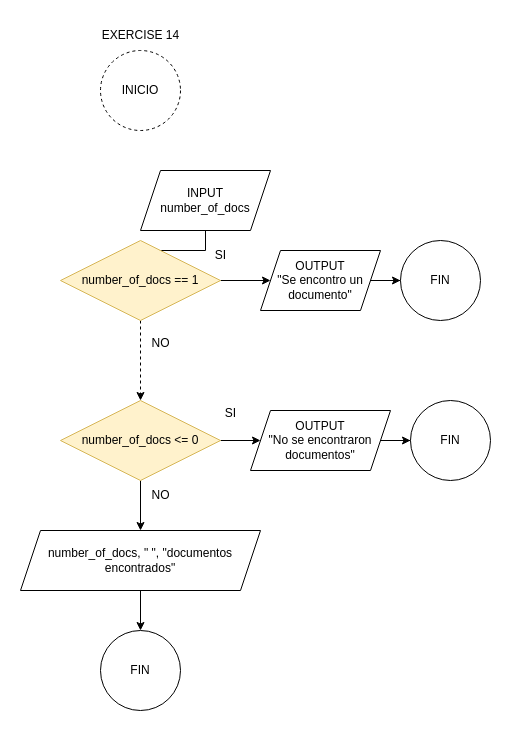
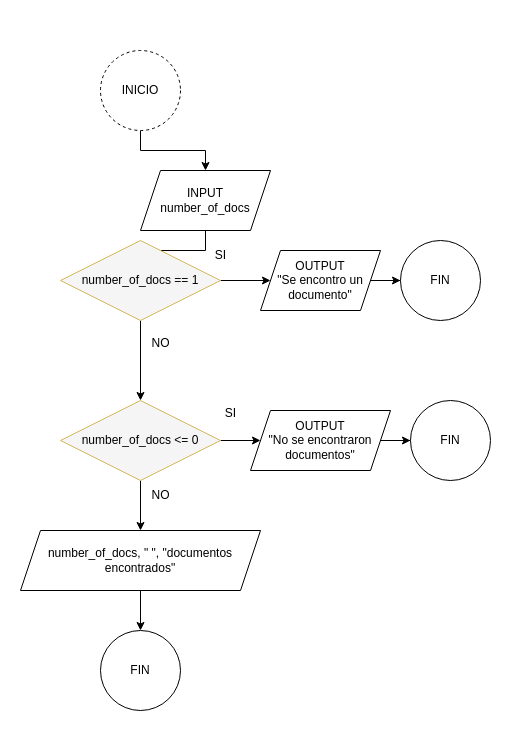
  <mxCell id="0" />
  <mxCell id="1" parent="0" />
- <mxCell id="2" value="EXERCISE 14" style="text;html=1;align=center;verticalAlign=middle;resizable=0;points=[];autosize=1;strokeColor=none;fillColor=none;" parent="1" vertex="1"><mxGeometry x="90" width="100" height="30" as="geometry" y="20" /></mxCell>
+ <mxCell id="3" value="" style="edgeStyle=orthogonalEdgeStyle;rounded=0;orthogonalLoop=1;jettySize=auto;html=1;" edge="1" parent="1" source="4" target="6"><mxGeometry relative="1" as="geometry" /></mxCell>
  <mxCell id="4" value="INICIO" style="ellipse;whiteSpace=wrap;html=1;dashed=1;" vertex="1" parent="1"><mxGeometry x="100" y="50" width="80" height="80" as="geometry" /></mxCell>
  <mxCell id="5" value="" style="edgeStyle=orthogonalEdgeStyle;rounded=0;orthogonalLoop=1;jettySize=auto;html=1;" edge="1" parent="1" source="6"><mxGeometry relative="1" as="geometry"><mxPoint x="140" y="240" as="targetPoint" /></mxGeometry></mxCell>
  <mxCell id="6" value="INPUT&lt;div&gt;number_of_docs&lt;/div&gt;" style="shape=parallelogram;perimeter=parallelogramPerimeter;whiteSpace=wrap;html=1;fixedSize=1;" vertex="1" parent="1"><mxGeometry x="140" y="170" width="130" height="60" as="geometry" /></mxCell>
  <mxCell id="7" value="" style="edgeStyle=orthogonalEdgeStyle;rounded=0;orthogonalLoop=1;jettySize=auto;html=1;" edge="1" parent="1" source="9" target="12"><mxGeometry relative="1" as="geometry" /></mxCell>
- <mxCell id="8" value="" style="edgeStyle=orthogonalEdgeStyle;rounded=0;orthogonalLoop=1;jettySize=auto;html=1;dashed=1;" edge="1" parent="1" source="9" target="16"><mxGeometry relative="1" as="geometry" /></mxCell>
- <mxCell id="9" value="number_of_docs == 1" style="rhombus;whiteSpace=wrap;html=1;fillColor=#fff2cc;strokeColor=#d6b656;" vertex="1" parent="1"><mxGeometry x="60" y="240" width="160" height="80" as="geometry" /></mxCell>
+ <mxCell id="8" value="" style="edgeStyle=orthogonalEdgeStyle;rounded=0;orthogonalLoop=1;jettySize=auto;html=1;" edge="1" parent="1" source="9" target="16"><mxGeometry relative="1" as="geometry" /></mxCell>
+ <mxCell id="9" value="number_of_docs == 1" style="rhombus;whiteSpace=wrap;html=1;fillColor=#f5f5f5;strokeColor=#d6b656;" vertex="1" parent="1"><mxGeometry x="60" y="240" width="160" height="80" as="geometry" /></mxCell>
  <mxCell id="10" value="SI" style="text;html=1;align=center;verticalAlign=middle;resizable=0;points=[];autosize=1;strokeColor=none;fillColor=none;" vertex="1" parent="1"><mxGeometry x="205" y="240" width="30" height="30" as="geometry" /></mxCell>
  <mxCell id="11" value="" style="edgeStyle=orthogonalEdgeStyle;rounded=0;orthogonalLoop=1;jettySize=auto;html=1;" edge="1" parent="1" source="12" target="13"><mxGeometry relative="1" as="geometry" /></mxCell>
  <mxCell id="12" value="OUTPUT&lt;div&gt;&quot;Se encontro un documento&quot;&lt;/div&gt;" style="shape=parallelogram;perimeter=parallelogramPerimeter;whiteSpace=wrap;html=1;fixedSize=1;" vertex="1" parent="1"><mxGeometry x="260" y="250" width="120" height="60" as="geometry" /></mxCell>
  <mxCell id="13" value="FIN" style="ellipse;whiteSpace=wrap;html=1;" vertex="1" parent="1"><mxGeometry x="400" y="240" width="80" height="80" as="geometry" /></mxCell>
  <mxCell id="14" value="" style="edgeStyle=orthogonalEdgeStyle;rounded=0;orthogonalLoop=1;jettySize=auto;html=1;" edge="1" parent="1" source="16" target="20"><mxGeometry relative="1" as="geometry" /></mxCell>
  <mxCell id="15" value="" style="edgeStyle=orthogonalEdgeStyle;rounded=0;orthogonalLoop=1;jettySize=auto;html=1;" edge="1" parent="1" source="16" target="23"><mxGeometry relative="1" as="geometry" /></mxCell>
- <mxCell id="16" value="number_of_docs &amp;lt;= 0" style="rhombus;whiteSpace=wrap;html=1;fillColor=#fff2cc;strokeColor=#d6b656;" vertex="1" parent="1"><mxGeometry x="60" y="400" width="160" height="80" as="geometry" /></mxCell>
+ <mxCell id="16" value="number_of_docs &amp;lt;= 0" style="rhombus;whiteSpace=wrap;html=1;fillColor=#f5f5f5;strokeColor=#d6b656;" vertex="1" parent="1"><mxGeometry x="60" y="400" width="160" height="80" as="geometry" /></mxCell>
  <mxCell id="17" value="NO" style="text;html=1;align=center;verticalAlign=middle;resizable=0;points=[];autosize=1;strokeColor=none;fillColor=none;" vertex="1" parent="1"><mxGeometry x="140" y="328" width="40" height="30" as="geometry" /></mxCell>
  <mxCell id="18" value="SI" style="text;html=1;align=center;verticalAlign=middle;resizable=0;points=[];autosize=1;strokeColor=none;fillColor=none;" vertex="1" parent="1"><mxGeometry x="215" y="398" width="30" height="30" as="geometry" /></mxCell>
  <mxCell id="19" value="" style="edgeStyle=orthogonalEdgeStyle;rounded=0;orthogonalLoop=1;jettySize=auto;html=1;" edge="1" parent="1" source="20" target="21"><mxGeometry relative="1" as="geometry" /></mxCell>
  <mxCell id="20" value="OUTPUT&lt;div&gt;&quot;No se encontraron documentos&quot;&lt;/div&gt;" style="shape=parallelogram;perimeter=parallelogramPerimeter;whiteSpace=wrap;html=1;fixedSize=1;" vertex="1" parent="1"><mxGeometry x="250" y="410" width="140" height="60" as="geometry" /></mxCell>
  <mxCell id="21" value="FIN" style="ellipse;whiteSpace=wrap;html=1;" vertex="1" parent="1"><mxGeometry x="410" y="400" width="80" height="80" as="geometry" /></mxCell>
  <mxCell id="22" value="" style="edgeStyle=orthogonalEdgeStyle;rounded=0;orthogonalLoop=1;jettySize=auto;html=1;" edge="1" parent="1" source="23" target="25"><mxGeometry relative="1" as="geometry" /></mxCell>
  <mxCell id="23" value="number_of_docs, &quot; &quot;, &quot;documentos encontrados&quot;" style="shape=parallelogram;perimeter=parallelogramPerimeter;whiteSpace=wrap;html=1;fixedSize=1;" vertex="1" parent="1"><mxGeometry x="20" y="530" width="240" height="60" as="geometry" /></mxCell>
  <mxCell id="24" value="NO" style="text;html=1;align=center;verticalAlign=middle;resizable=0;points=[];autosize=1;strokeColor=none;fillColor=none;" vertex="1" parent="1"><mxGeometry x="140" y="480" width="40" height="30" as="geometry" /></mxCell>
  <mxCell id="25" value="FIN" style="ellipse;whiteSpace=wrap;html=1;" vertex="1" parent="1"><mxGeometry x="100" y="630" width="80" height="80" as="geometry" /></mxCell>
